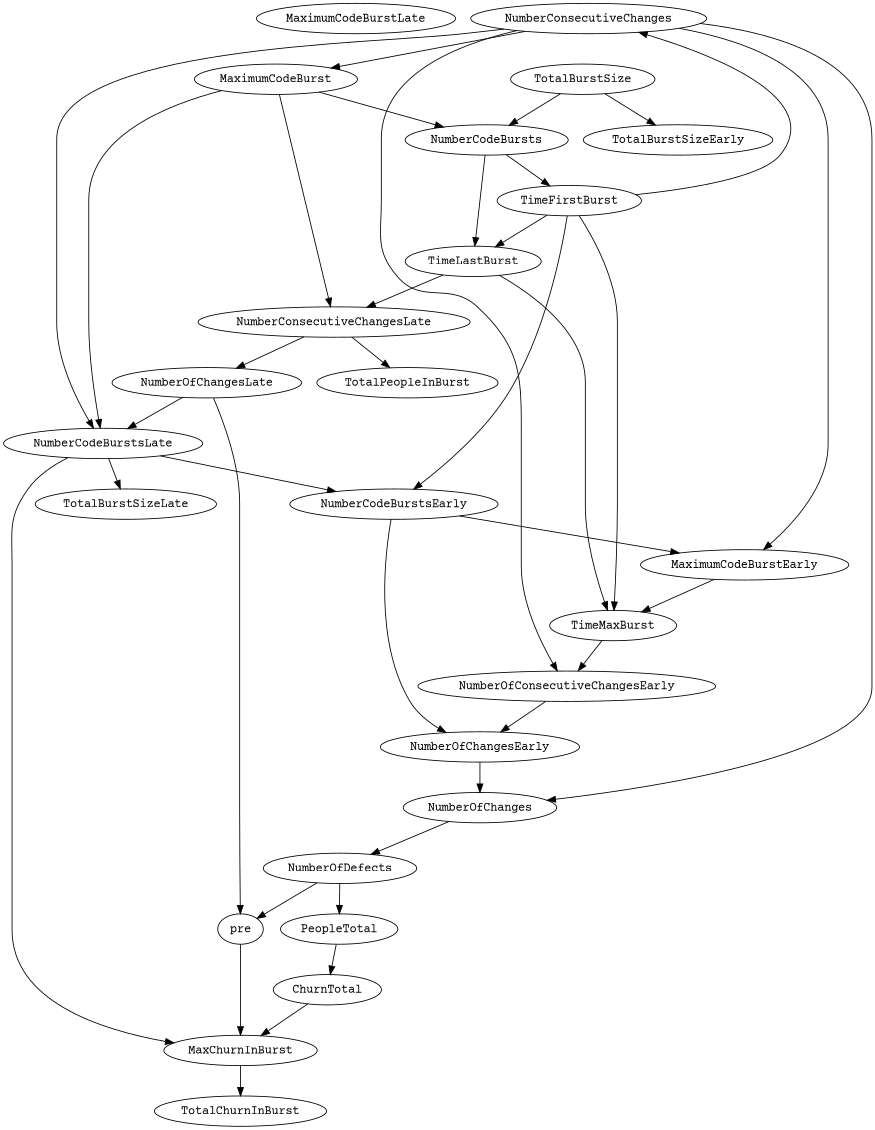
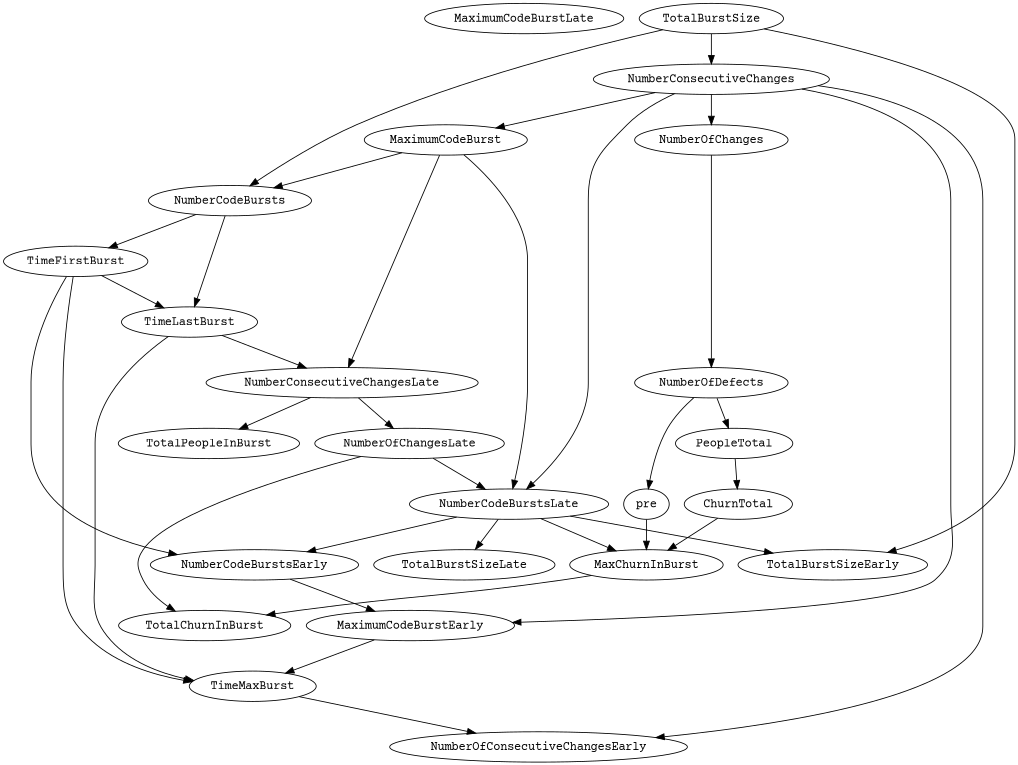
  digraph {
    fontname="Courier Prime"
    node [fontname="Courier Prime"]
    edge [fontname="Courier Prime"]
    MaximumCodeBurstLate
    NumberOfChanges
    NumberOfDefects
    PeopleTotal
    pre
    NumberCodeBurstsLate
    TotalBurstSizeLate
    MaxChurnInBurst
    NumberCodeBurstsEarly
    TotalBurstSizeEarly
    TotalChurnInBurst
-   NumberOfChangesEarly
    MaximumCodeBurstEarly
    NumberOfChangesLate
    TimeMaxBurst
    NumberOfConsecutiveChangesEarly
    TimeFirstBurst
    TimeLastBurst
    NumberConsecutiveChangesLate
    ChurnTotal
    MaximumCodeBurst
    NumberCodeBursts
    TotalPeopleInBurst
    TotalBurstSize
    NumberConsecutiveChanges
    NumberOfChanges -> NumberOfDefects
    NumberOfDefects -> PeopleTotal
    NumberOfDefects -> pre
    PeopleTotal -> ChurnTotal
    pre -> MaxChurnInBurst
    NumberCodeBurstsLate -> TotalBurstSizeLate
    NumberCodeBurstsLate -> MaxChurnInBurst
    NumberCodeBurstsLate -> NumberCodeBurstsEarly
+   NumberCodeBurstsLate -> TotalBurstSizeEarly
    MaxChurnInBurst -> TotalChurnInBurst
-   NumberCodeBurstsEarly -> NumberOfChangesEarly
    NumberCodeBurstsEarly -> MaximumCodeBurstEarly
-   NumberOfChangesEarly -> NumberOfChanges
    MaximumCodeBurstEarly -> TimeMaxBurst
    NumberOfChangesLate -> NumberCodeBurstsLate
-   NumberOfChangesLate -> pre
+   NumberOfChangesLate -> TotalChurnInBurst
    TimeMaxBurst -> NumberOfConsecutiveChangesEarly
-   NumberOfConsecutiveChangesEarly -> NumberOfChangesEarly
    TimeFirstBurst -> NumberCodeBurstsEarly
    TimeFirstBurst -> TimeMaxBurst
    TimeFirstBurst -> TimeLastBurst
    TimeLastBurst -> TimeMaxBurst
    TimeLastBurst -> NumberConsecutiveChangesLate
    NumberConsecutiveChangesLate -> NumberOfChangesLate
    NumberConsecutiveChangesLate -> TotalPeopleInBurst
    ChurnTotal -> MaxChurnInBurst
    MaximumCodeBurst -> NumberCodeBurstsLate
    MaximumCodeBurst -> NumberConsecutiveChangesLate
    MaximumCodeBurst -> NumberCodeBursts
    NumberCodeBursts -> TimeFirstBurst
    NumberCodeBursts -> TimeLastBurst
    TotalBurstSize -> TotalBurstSizeEarly
    TotalBurstSize -> NumberCodeBursts
-   TimeFirstBurst -> NumberConsecutiveChanges
+   TotalBurstSize -> NumberConsecutiveChanges
    NumberConsecutiveChanges -> NumberOfChanges
    NumberConsecutiveChanges -> NumberCodeBurstsLate
    NumberConsecutiveChanges -> MaximumCodeBurstEarly
    NumberConsecutiveChanges -> NumberOfConsecutiveChangesEarly
    NumberConsecutiveChanges -> MaximumCodeBurst
  }
